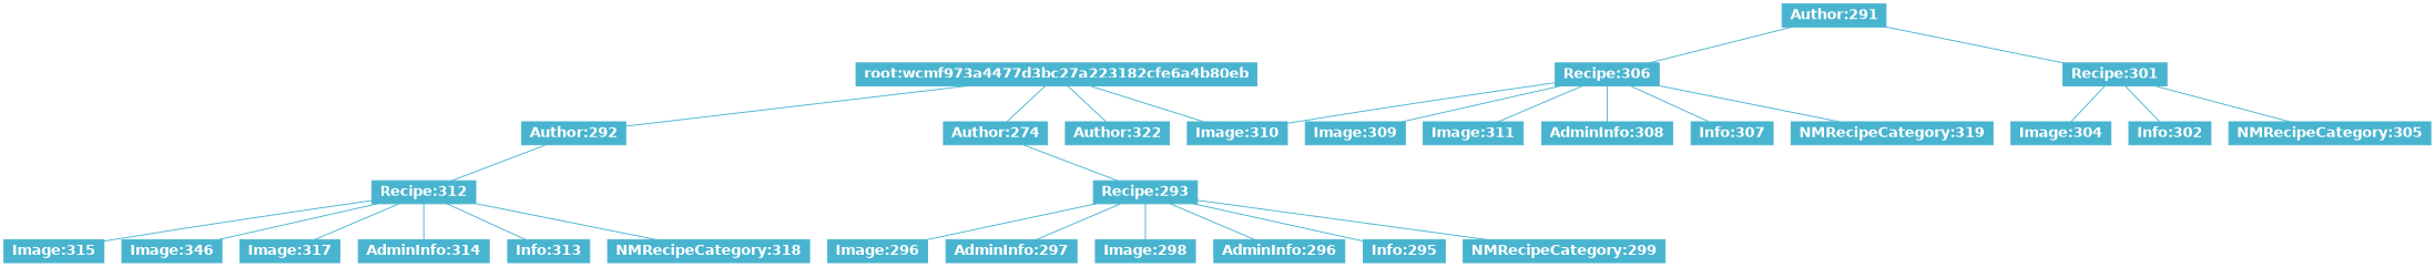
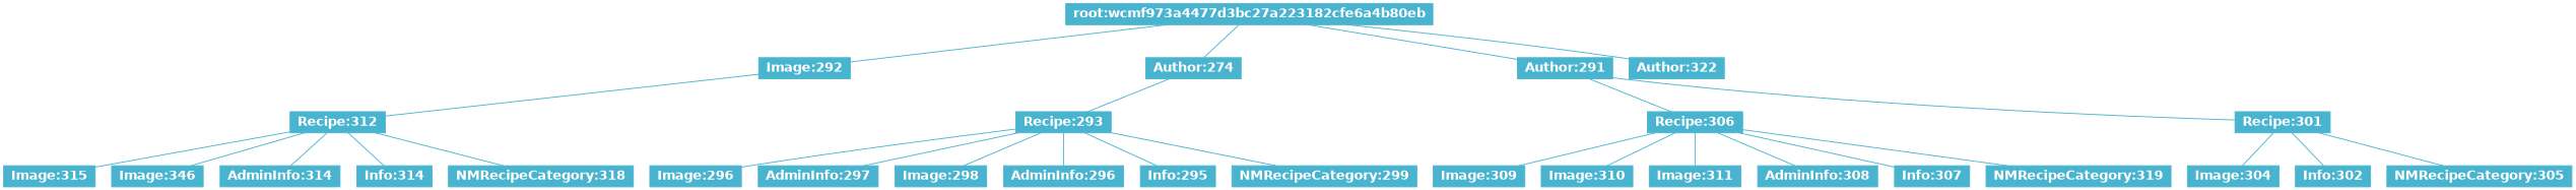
  digraph {
    node [color="#49B4CF" fillcolor="#49B4CF" fontcolor=white fontname="Helvetica-Bold" fontsize=14 shape=box style=filled]
    edge [arrowhead=none arrowtail=none color="#49B4CF"]
    n1 [height=0.1 label="root:wcmf973a4477d3bc27a223182cfe6a4b80eb" width=1]
-   n2 [height=0.1 label="Author:292" width=1]
+   n2 [height=0.1 label="Image:292" width=1]
    n3 [height=0.1 label="Author:274" width=1]
    n4 [height=0.1 label="Author:291" width=1]
    n5 [height=0.1 label="Author:322" width=1]
    n6 [height=0.1 label="Recipe:312" width=1]
    n7 [height=0.1 label="Recipe:293" width=1]
    n8 [height=0.1 label="Recipe:306" width=1]
    n9 [height=0.1 label="Recipe:301" width=1]
    n10 [height=0.1 label="Image:315" width=1]
    n11 [height=0.1 label="Image:346" width=1]
-   n12 [height=0.1 label="Image:317" width=1]
    n13 [height=0.1 label="AdminInfo:314" width=1]
-   n14 [height=0.1 label="Info:313" width=1]
+   n14 [height=0.1 label="Info:314" width=1]
    n15 [height=0.1 label="NMRecipeCategory:318" width=1]
    n16 [height=0.1 label="Image:296" width=1]
    n17 [height=0.1 label="AdminInfo:297" width=1]
    n18 [height=0.1 label="Image:298" width=1]
    n19 [height=0.1 label="AdminInfo:296" width=1]
    n20 [height=0.1 label="Info:295" width=1]
    n21 [height=0.1 label="NMRecipeCategory:299" width=1]
    n22 [height=0.1 label="Image:309" width=1]
    n23 [height=0.1 label="Image:310" width=1]
    n24 [height=0.1 label="Image:311" width=1]
    n25 [height=0.1 label="AdminInfo:308" width=1]
    n26 [height=0.1 label="Info:307" width=1]
    n27 [height=0.1 label="NMRecipeCategory:319" width=1]
    n28 [height=0.1 label="Image:304" width=1]
    n29 [height=0.1 label="Info:302" width=1]
    n30 [height=0.1 label="NMRecipeCategory:305" width=1]
    n1 -> n2
    n1 -> n3
-   n1 -> n23
+   n1 -> n4
    n1 -> n5
    n2 -> n6
    n3 -> n7
    n4 -> n8
    n4 -> n9
    n6 -> n10
    n6 -> n11
-   n6 -> n12
    n6 -> n13
    n6 -> n14
    n6 -> n15
    n7 -> n16
    n7 -> n17
    n7 -> n18
    n7 -> n19
    n7 -> n20
    n7 -> n21
    n8 -> n22
    n8 -> n23
    n8 -> n24
    n8 -> n25
    n8 -> n26
    n8 -> n27
    n9 -> n28
    n9 -> n29
    n9 -> n30
  }
